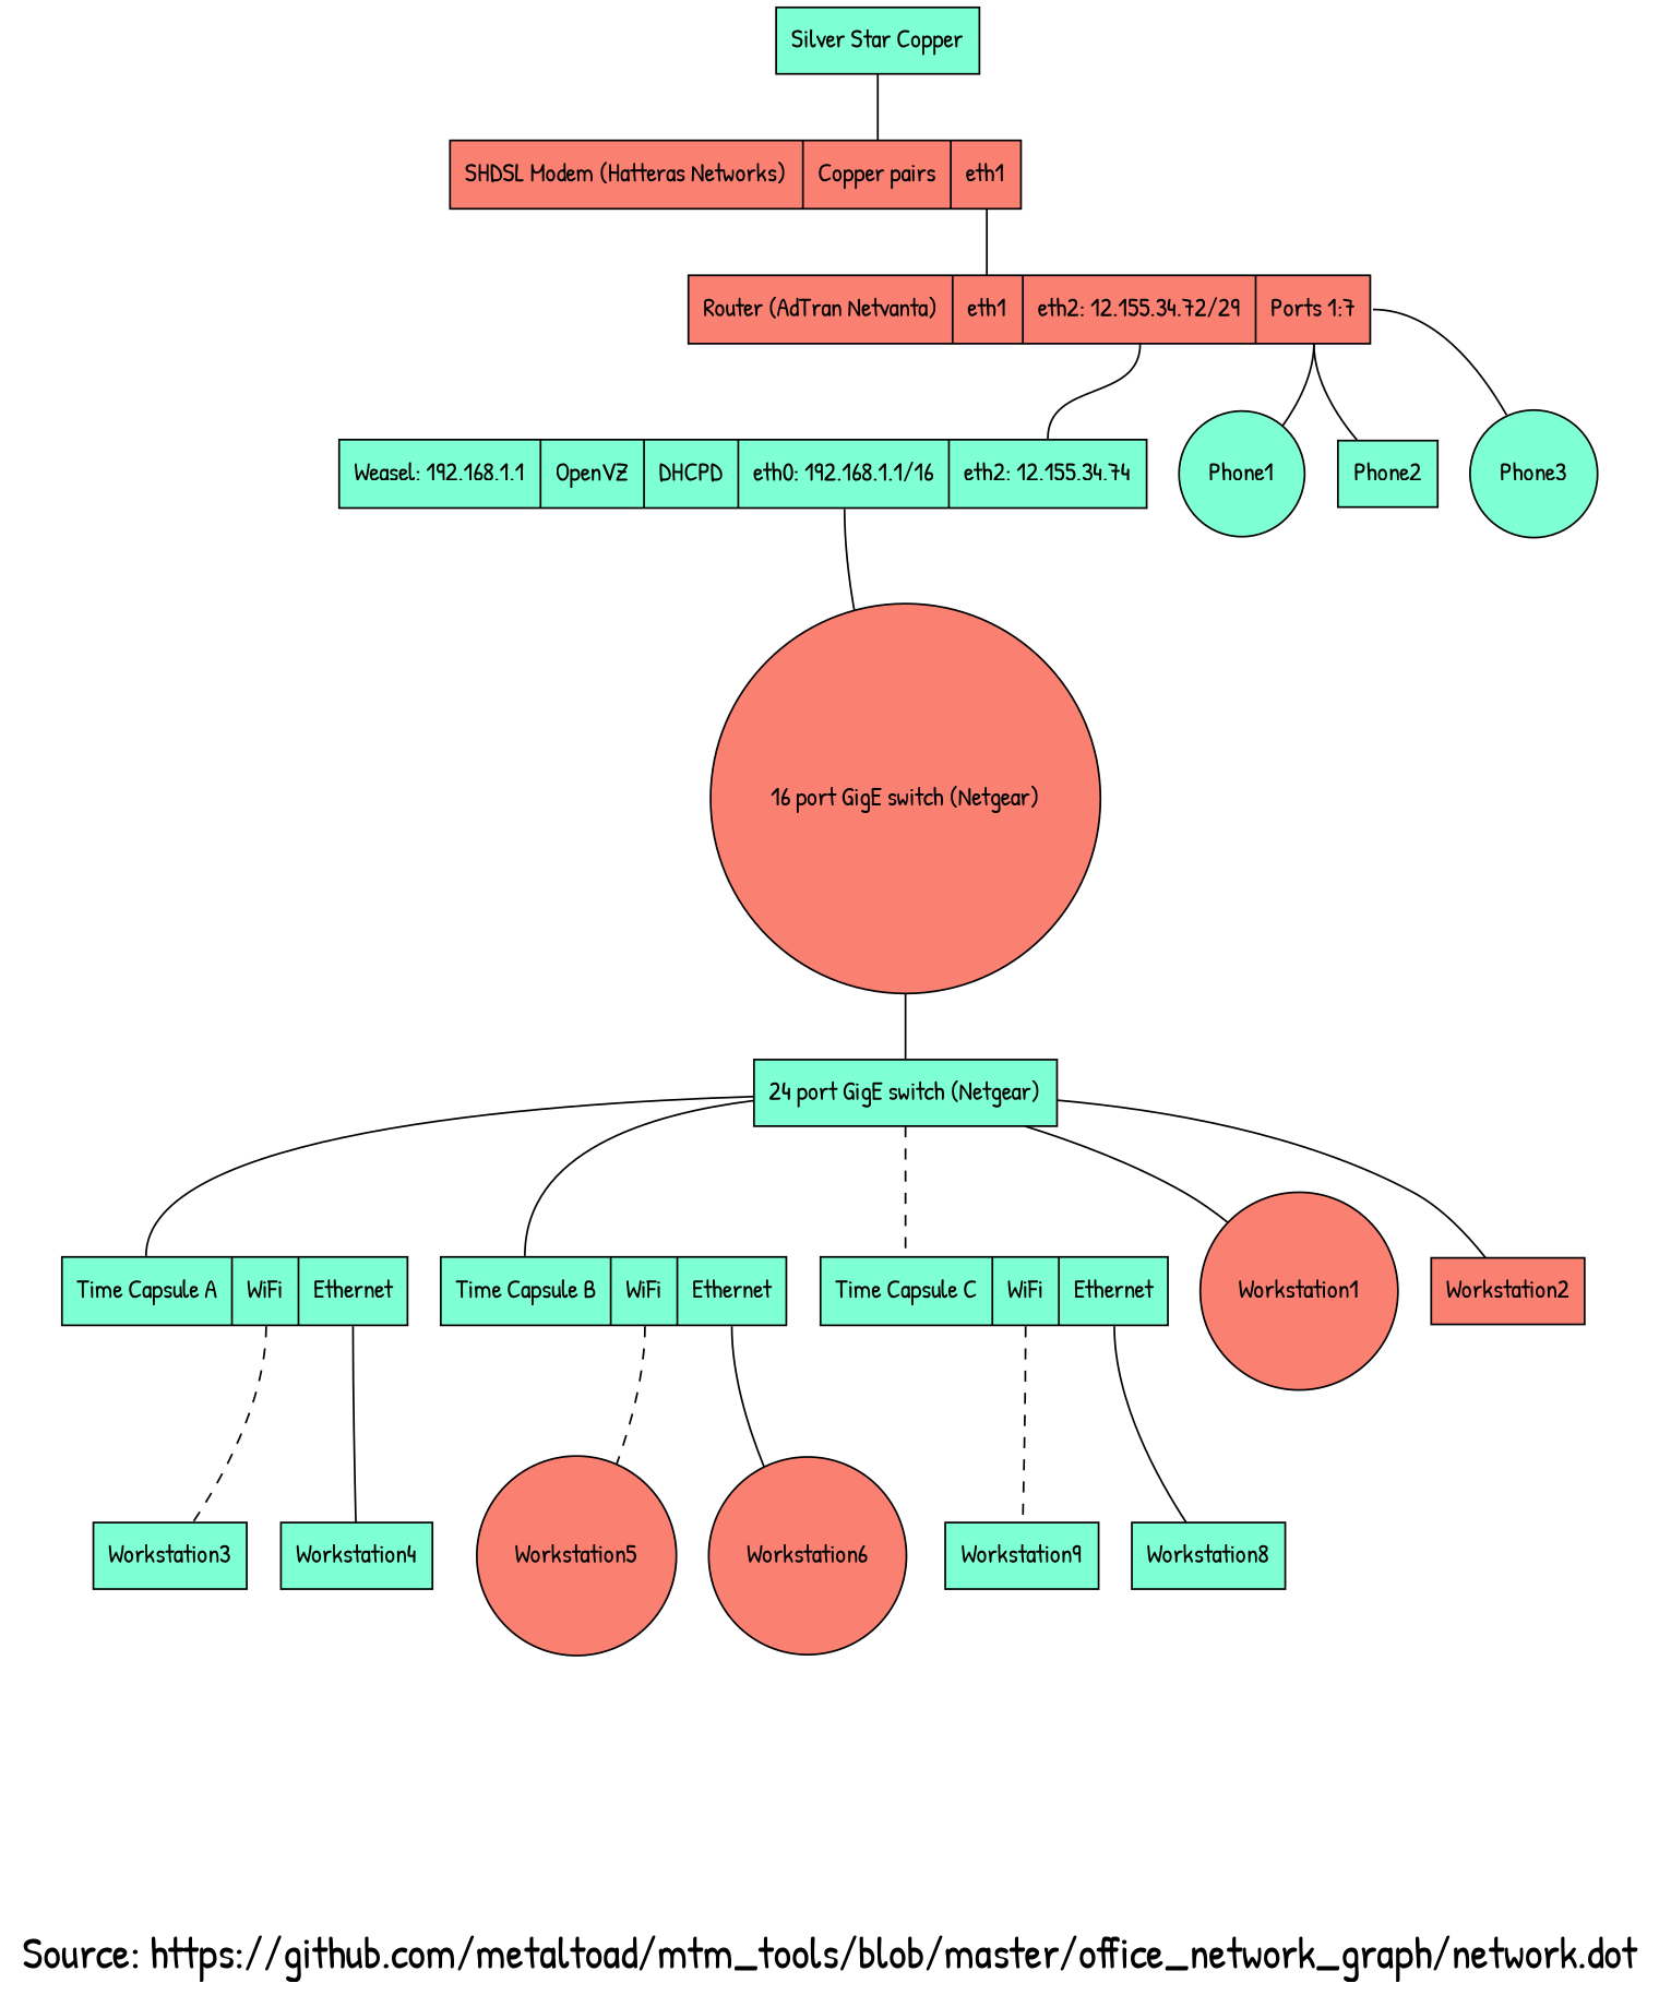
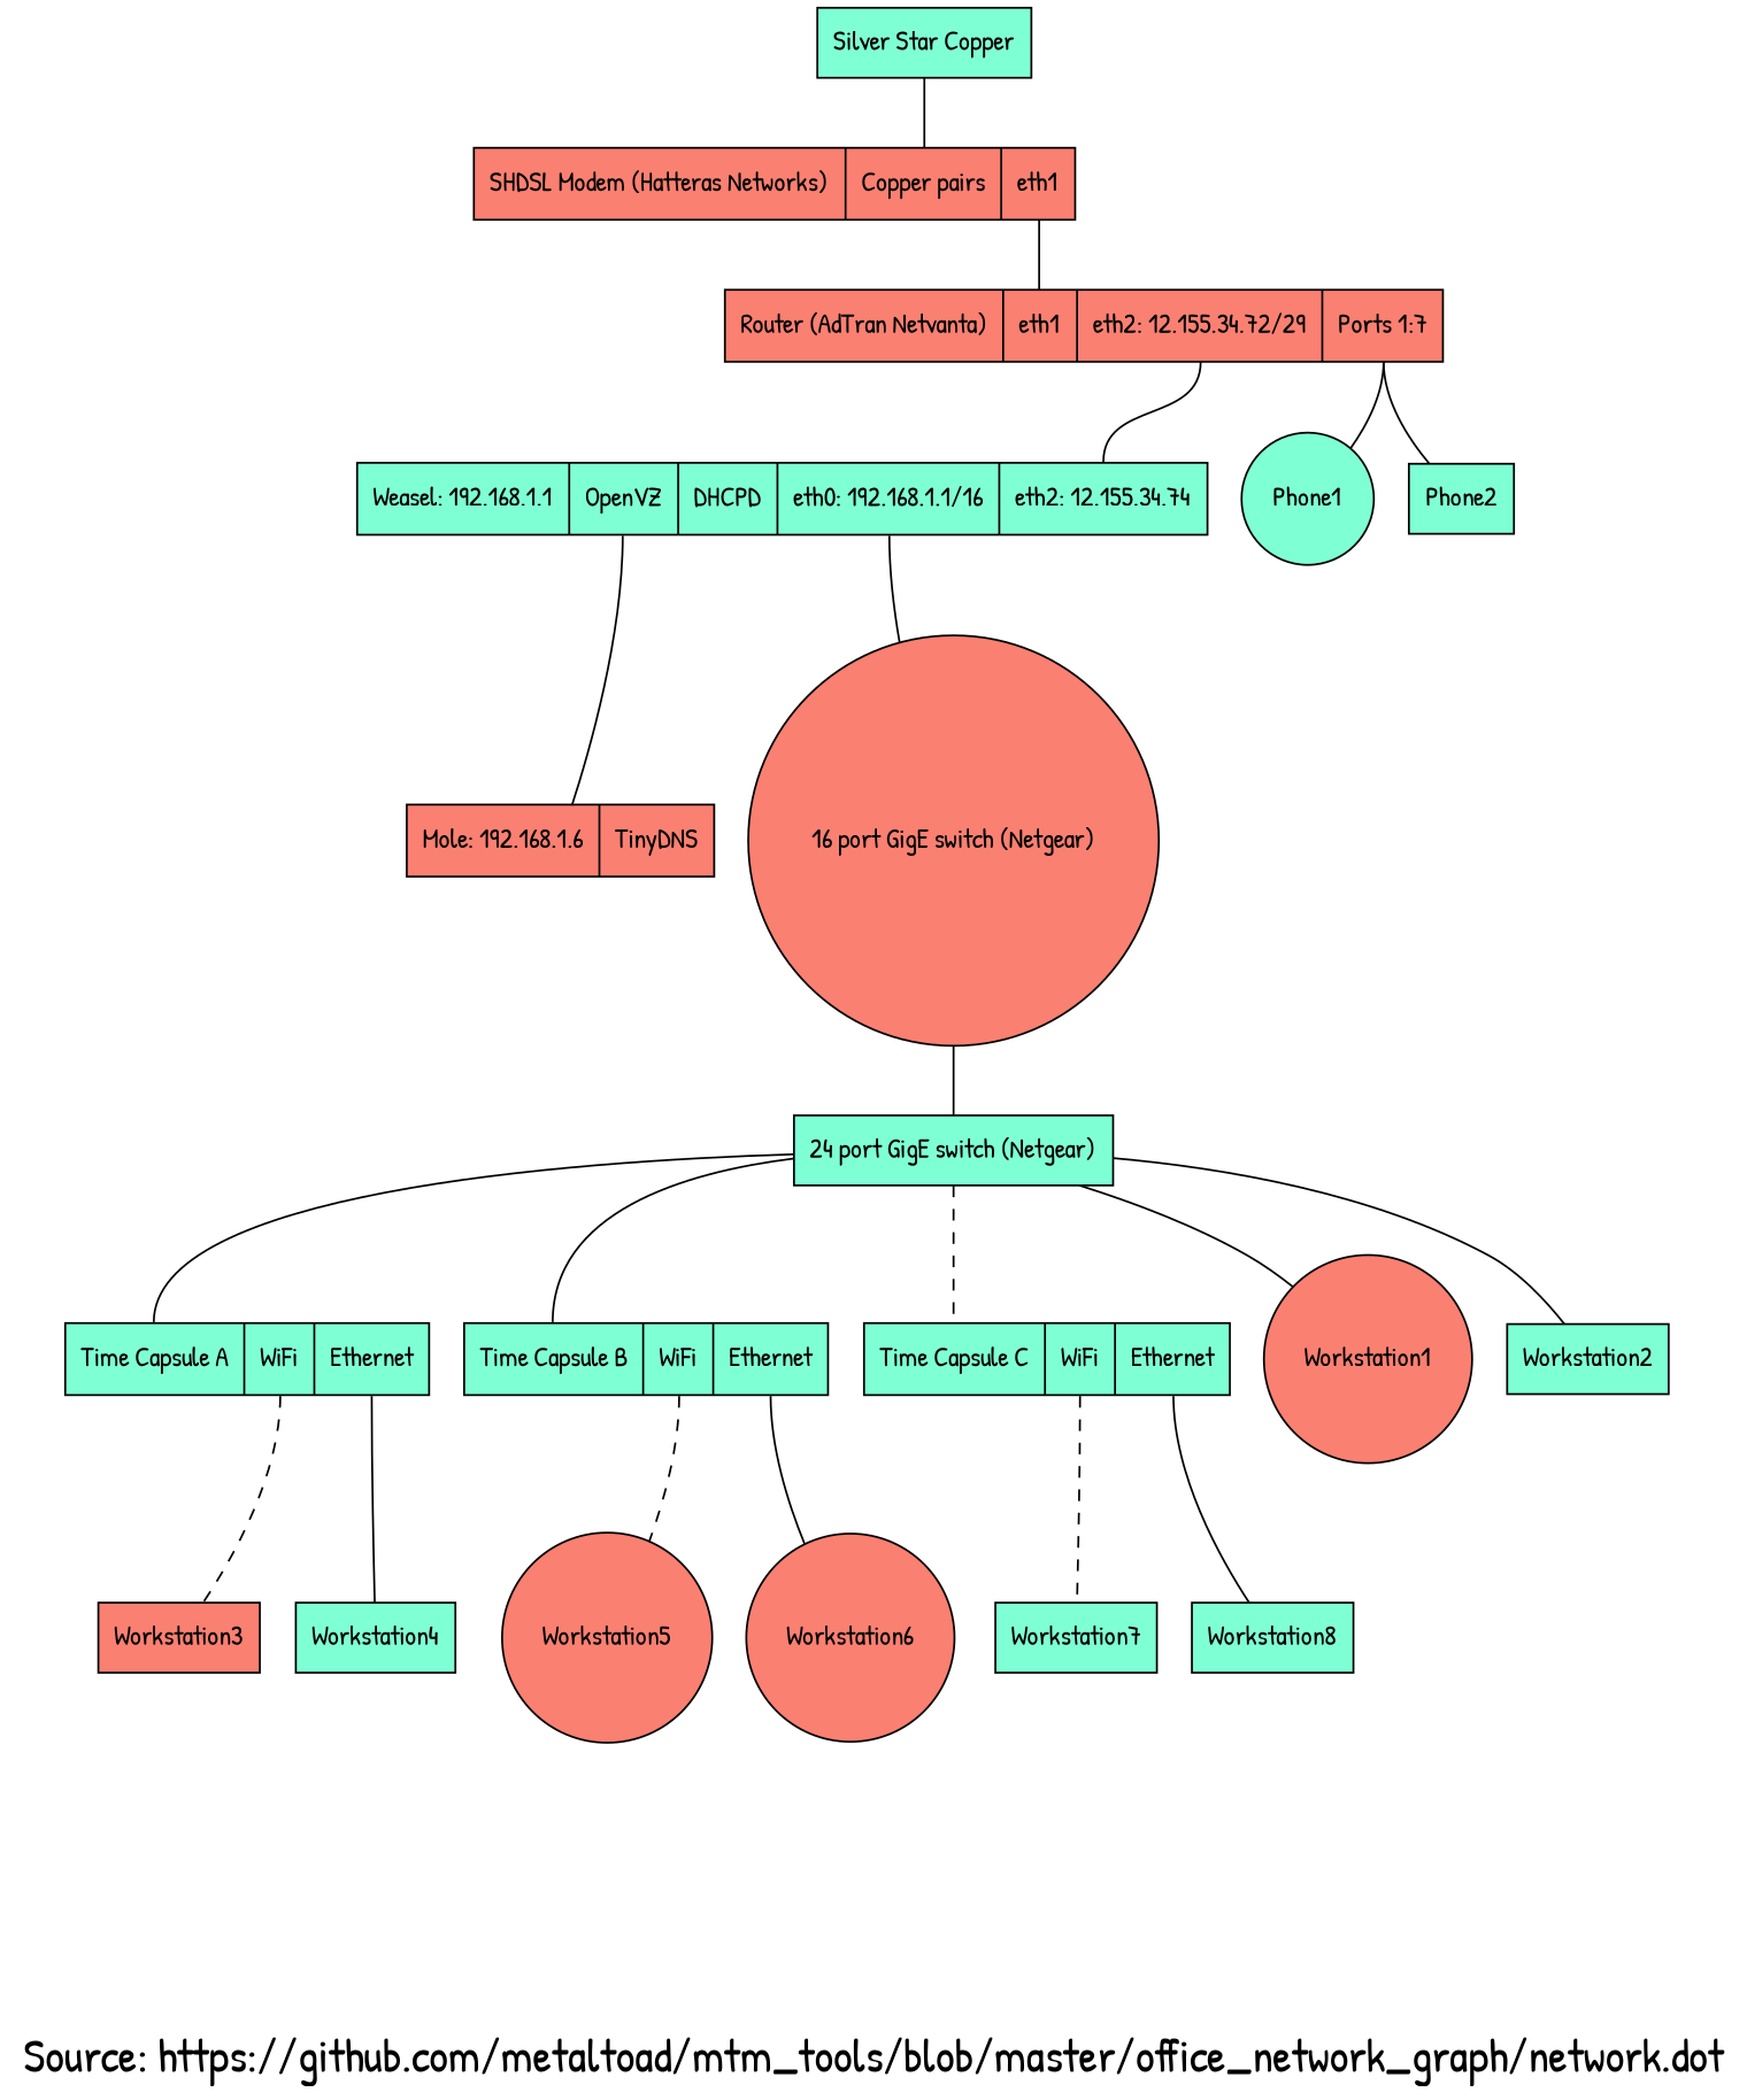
  graph {
    fontname="Patrick Hand"
    fontsize=24
    label="\n\nSource: https://github.com/metaltoad/mtm_tools/blob/master/office_network_graph/network.dot"
    node [fillcolor=aquamarine fontname="Patrick Hand" shape=box style=filled]
    edge [fontname="Patrick Hand"]
    n1 [label="Silver Star Copper"]
    n2 [fillcolor=salmon label="<t> SHDSL Modem (Hatteras Networks)|<copper> Copper pairs|<eth1> eth1" shape=record]
    n3 [fillcolor=salmon label="<t> Router (AdTran Netvanta)|<eth1> eth1|<eth2> eth2: 12.155.34.72/29|<p1> Ports 1:7" shape=record]
    n4 [label="<t> Weasel: 192.168.1.1|<vz> OpenVZ|<dhcpd> DHCPD|<eth0> eth0: 192.168.1.1/16|<eth2> eth2: 12.155.34.74" shape=record]
    Phone1 [shape=circle]
    Phone2
-   Phone3 [shape=circle]
    n8 [fillcolor=salmon label="16 port GigE switch (Netgear)" shape=circle]
+   n9 [fillcolor=salmon label="<t>Mole: 192.168.1.6|<dns>TinyDNS" shape=record]
    n10 [label="24 port GigE switch (Netgear)"]
    n11 [label="<t>Time Capsule A|<wifi> WiFi|<ether> Ethernet" shape=record]
    n12 [label="<t>Time Capsule B|<wifi> WiFi|<ether> Ethernet" shape=record]
    n13 [label="<t>Time Capsule C|<wifi> WiFi|<ether> Ethernet" shape=record]
    Workstation1 [fillcolor=salmon shape=circle]
-   Workstation2 [fillcolor=salmon]
-   Workstation3
+   Workstation2
+   Workstation3 [fillcolor=salmon]
    Workstation4
    Workstation5 [fillcolor=salmon shape=circle]
    Workstation6 [fillcolor=salmon shape=circle]
-   Workstation7 [label=Workstation9]
+   Workstation7
    Workstation8
    n1 -- n2 [headport=copper]
    n2 -- n3 [headport=eth1 tailport=eth1]
    n3 -- n4 [headport=eth2 tailport=eth2]
    n3 -- Phone1 [tailport=p1]
    n3 -- Phone2 [tailport=p1]
-   n3 -- Phone3 [tailport=p1]
    n4 -- n8 [tailport=eth0]
+   n4 -- n9 [tailport=vz]
    n8 -- n10
    n10 -- n11 [headport=t]
    n10 -- n12 [headport=t]
    n10 -- n13 [headport=t style=dashed]
    n10 -- Workstation1
    n10 -- Workstation2
    n11 -- Workstation3 [style=dashed tailport=wifi]
    n11 -- Workstation4 [tailport=ether]
    n12 -- Workstation5 [style=dashed tailport=wifi]
    n12 -- Workstation6 [tailport=ether]
    n13 -- Workstation7 [style=dashed tailport=wifi]
    n13 -- Workstation8 [tailport=ether]
  }
